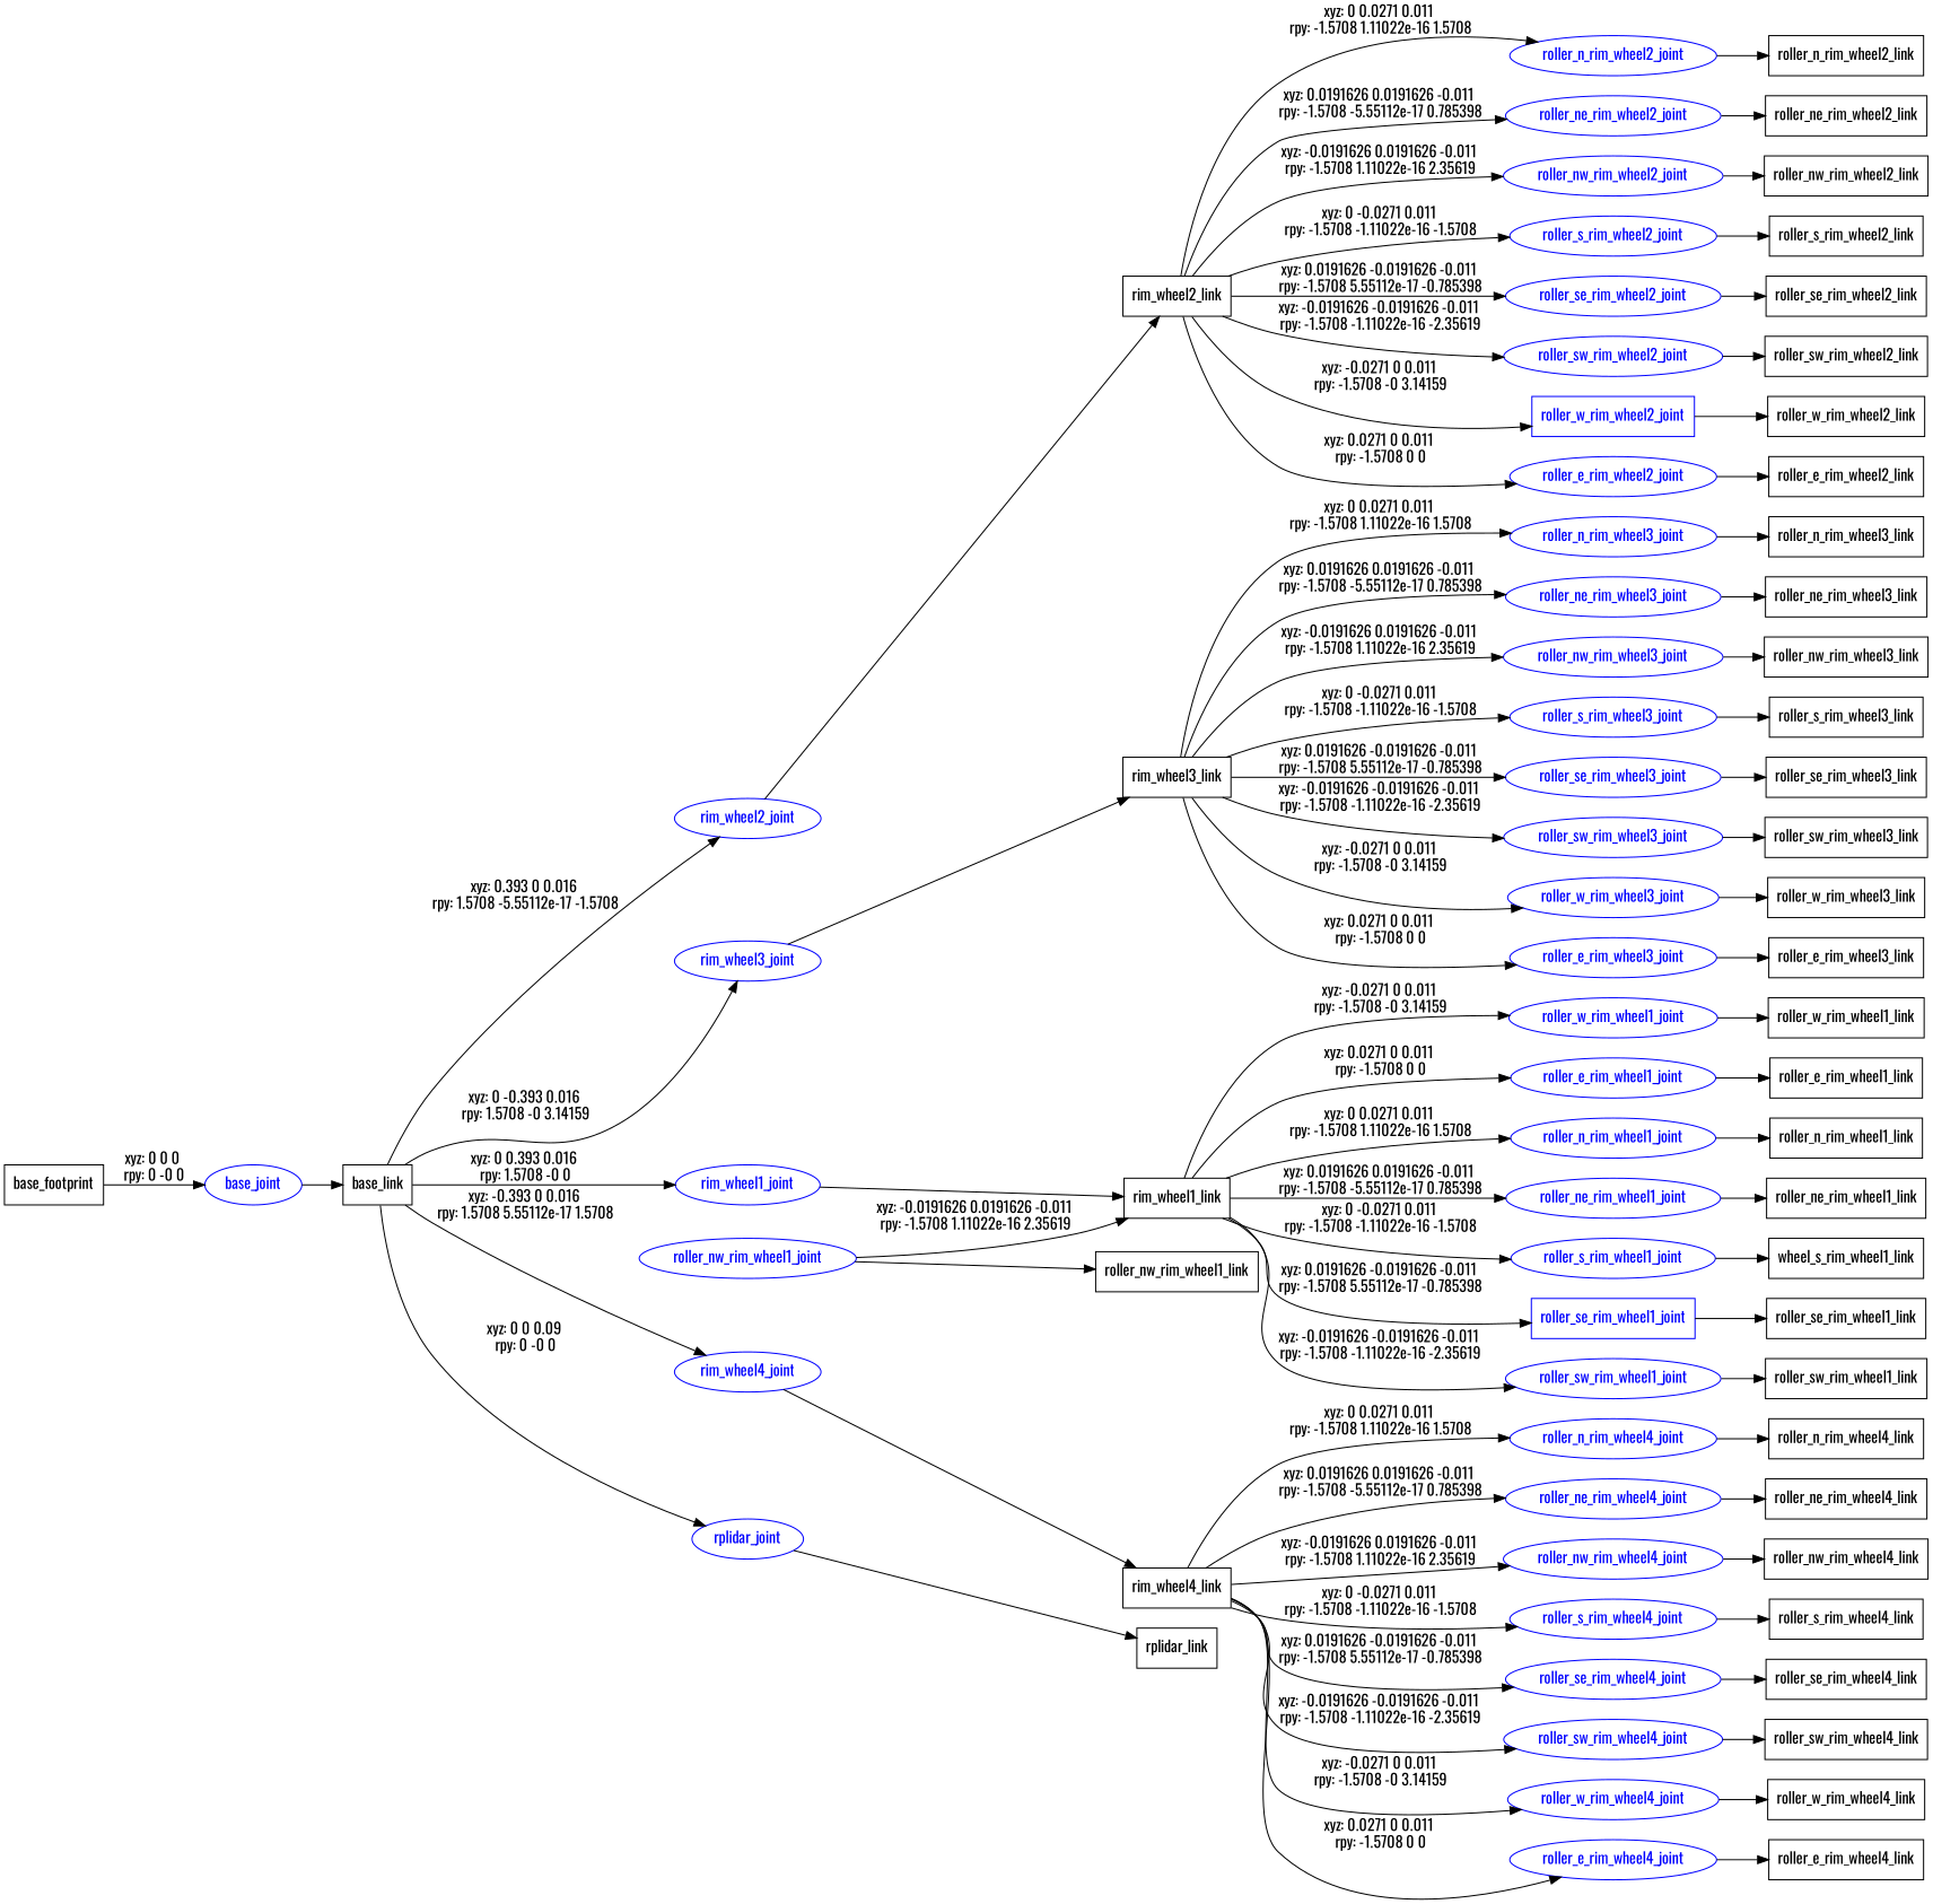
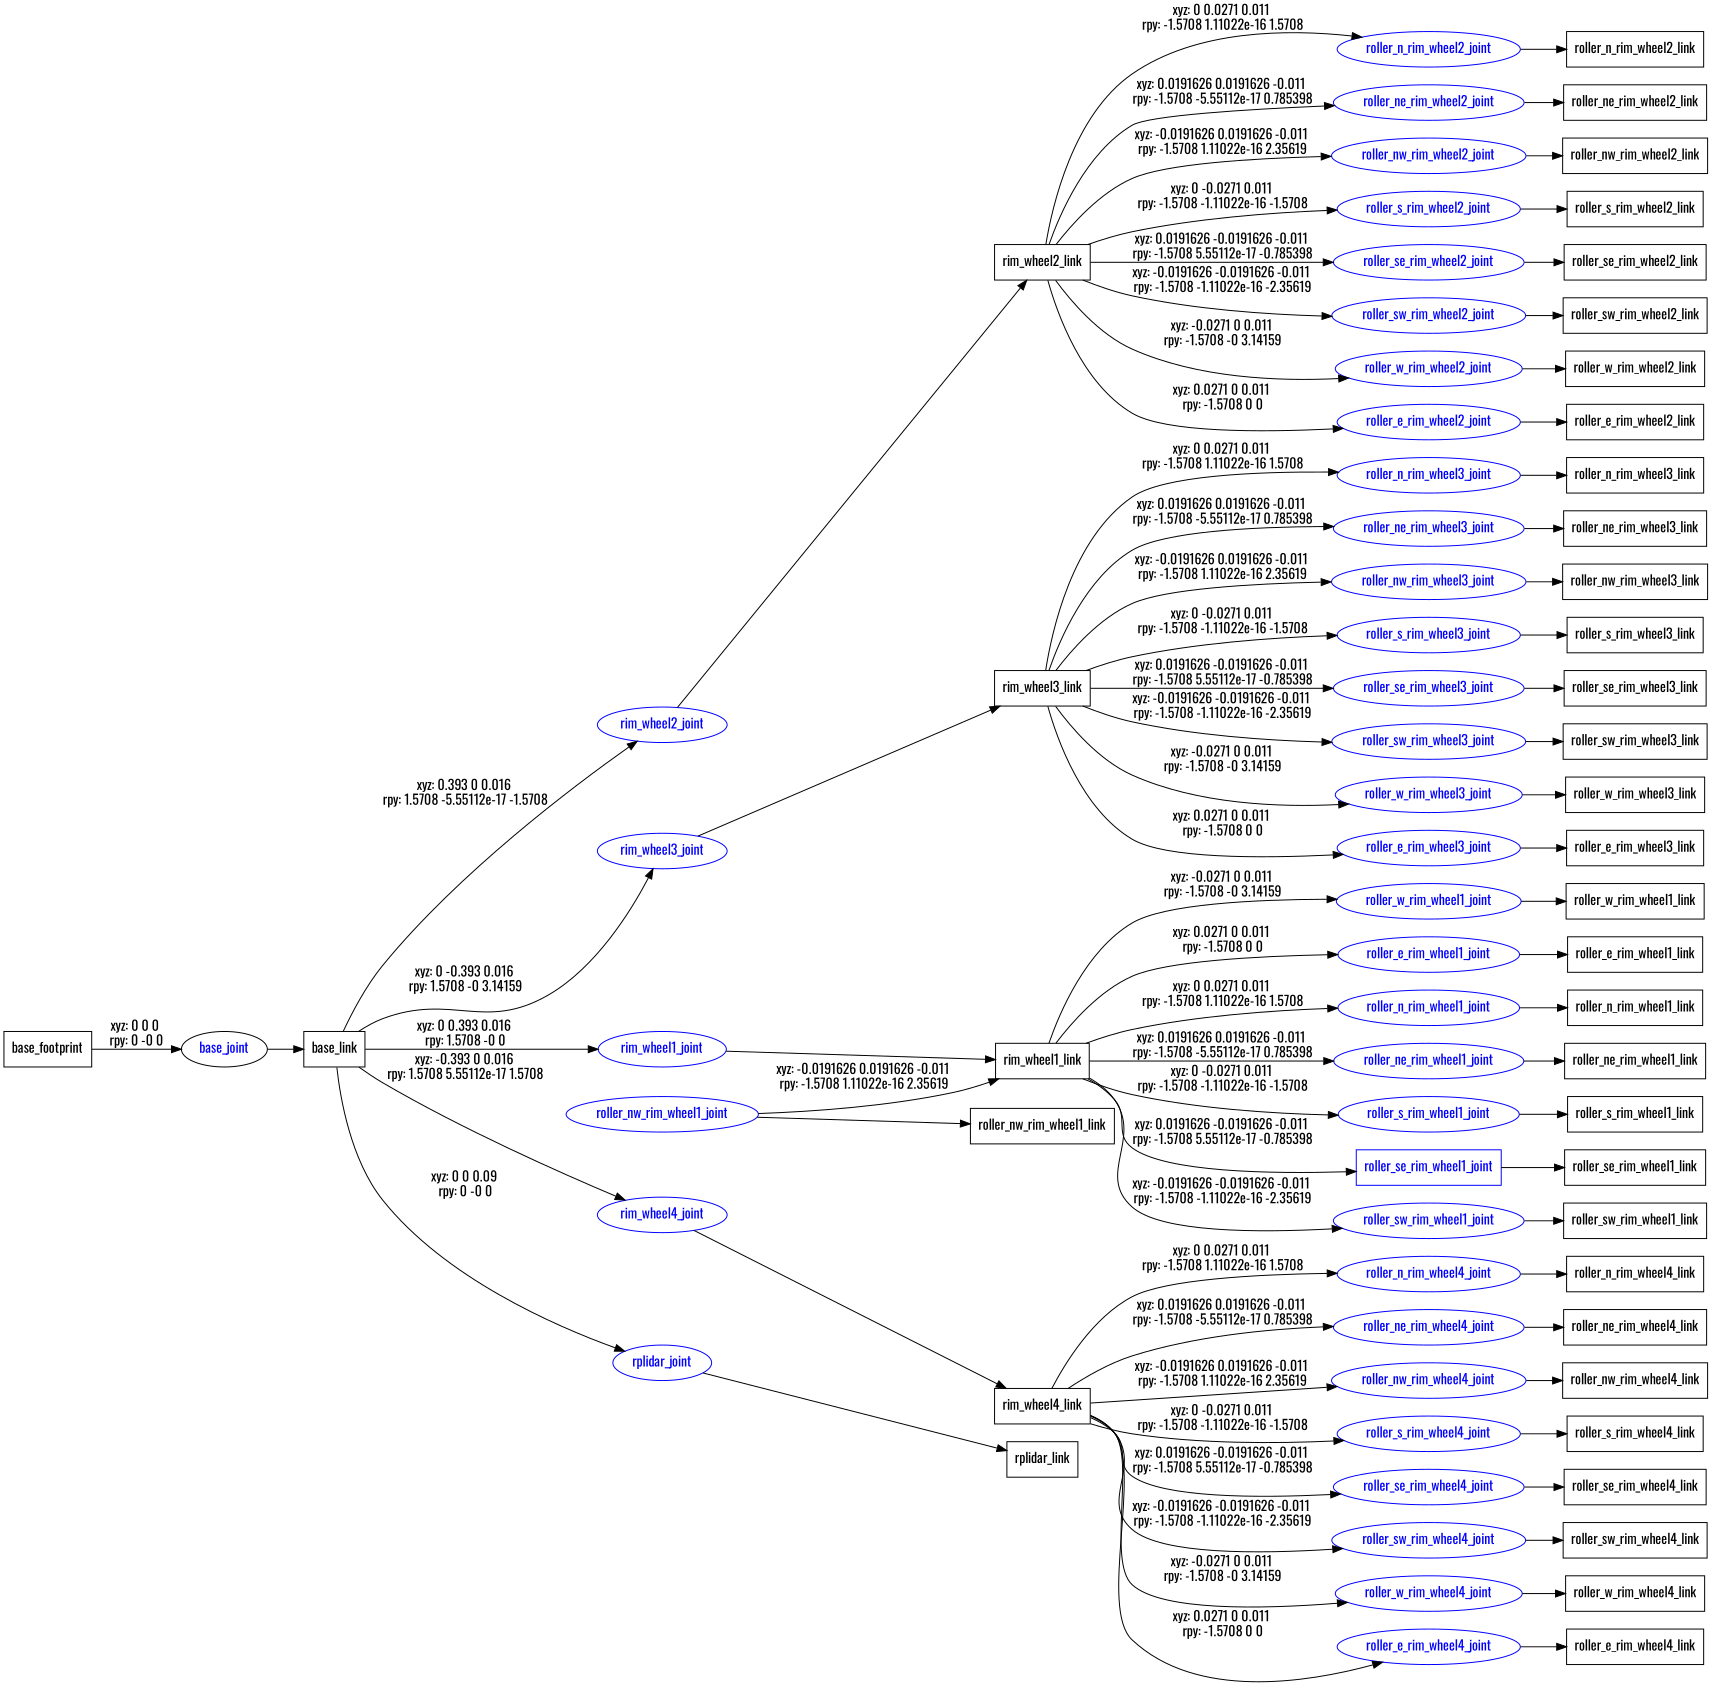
  digraph {
    fontname=Oswald
    rankdir=LR
    node [fontname=Oswald shape=box]
    edge [fontname=Oswald]
    n1 [label=base_footprint]
-   base_joint [color=blue fontcolor=blue shape=ellipse]
+   base_joint [color=black fontcolor=blue shape=ellipse]
    n3 [label=base_link]
    rim_wheel1_joint [color=blue fontcolor=blue shape=ellipse]
    rim_wheel2_joint [color=blue fontcolor=blue shape=ellipse]
    rim_wheel3_joint [color=blue fontcolor=blue shape=ellipse]
    rim_wheel4_joint [color=blue fontcolor=blue shape=ellipse]
    rplidar_joint [color=blue fontcolor=blue shape=ellipse]
    n9 [label=rim_wheel1_link]
    n10 [label=rim_wheel2_link]
    n11 [label=rim_wheel3_link]
    n12 [label=rim_wheel4_link]
    n13 [label=rplidar_link]
    roller_e_rim_wheel1_joint [color=blue fontcolor=blue shape=ellipse]
    roller_n_rim_wheel1_joint [color=blue fontcolor=blue shape=ellipse]
    roller_ne_rim_wheel1_joint [color=blue fontcolor=blue shape=ellipse]
    roller_s_rim_wheel1_joint [color=blue fontcolor=blue shape=ellipse]
    roller_se_rim_wheel1_joint [color=blue fontcolor=blue]
    roller_sw_rim_wheel1_joint [color=blue fontcolor=blue shape=ellipse]
    roller_w_rim_wheel1_joint [color=blue fontcolor=blue shape=ellipse]
    n21 [label=roller_e_rim_wheel1_link]
    n22 [label=roller_n_rim_wheel1_link]
    n23 [label=roller_ne_rim_wheel1_link]
    roller_nw_rim_wheel1_joint [color=blue fontcolor=blue shape=ellipse]
    n25 [label=roller_nw_rim_wheel1_link]
-   n26 [label=wheel_s_rim_wheel1_link]
+   n26 [label=roller_s_rim_wheel1_link]
    n27 [label=roller_se_rim_wheel1_link]
    n28 [label=roller_sw_rim_wheel1_link]
    n29 [label=roller_w_rim_wheel1_link]
    roller_e_rim_wheel2_joint [color=blue fontcolor=blue shape=ellipse]
    roller_n_rim_wheel2_joint [color=blue fontcolor=blue shape=ellipse]
    roller_ne_rim_wheel2_joint [color=blue fontcolor=blue shape=ellipse]
    roller_nw_rim_wheel2_joint [color=blue fontcolor=blue shape=ellipse]
    roller_s_rim_wheel2_joint [color=blue fontcolor=blue shape=ellipse]
    roller_se_rim_wheel2_joint [color=blue fontcolor=blue shape=ellipse]
    roller_sw_rim_wheel2_joint [color=blue fontcolor=blue shape=ellipse]
-   roller_w_rim_wheel2_joint [color=blue fontcolor=blue]
+   roller_w_rim_wheel2_joint [color=blue fontcolor=blue shape=ellipse]
    n38 [label=roller_e_rim_wheel2_link]
    n39 [label=roller_n_rim_wheel2_link]
    n40 [label=roller_ne_rim_wheel2_link]
    n41 [label=roller_nw_rim_wheel2_link]
    n42 [label=roller_s_rim_wheel2_link]
    n43 [label=roller_se_rim_wheel2_link]
    n44 [label=roller_sw_rim_wheel2_link]
    n45 [label=roller_w_rim_wheel2_link]
    roller_e_rim_wheel3_joint [color=blue fontcolor=blue shape=ellipse]
    roller_n_rim_wheel3_joint [color=blue fontcolor=blue shape=ellipse]
    roller_ne_rim_wheel3_joint [color=blue fontcolor=blue shape=ellipse]
    roller_nw_rim_wheel3_joint [color=blue fontcolor=blue shape=ellipse]
    roller_s_rim_wheel3_joint [color=blue fontcolor=blue shape=ellipse]
    roller_se_rim_wheel3_joint [color=blue fontcolor=blue shape=ellipse]
    roller_sw_rim_wheel3_joint [color=blue fontcolor=blue shape=ellipse]
    roller_w_rim_wheel3_joint [color=blue fontcolor=blue shape=ellipse]
    n54 [label=roller_e_rim_wheel3_link]
    n55 [label=roller_n_rim_wheel3_link]
    n56 [label=roller_ne_rim_wheel3_link]
    n57 [label=roller_nw_rim_wheel3_link]
    n58 [label=roller_s_rim_wheel3_link]
    n59 [label=roller_se_rim_wheel3_link]
    n60 [label=roller_sw_rim_wheel3_link]
    n61 [label=roller_w_rim_wheel3_link]
    roller_e_rim_wheel4_joint [color=blue fontcolor=blue shape=ellipse]
    roller_n_rim_wheel4_joint [color=blue fontcolor=blue shape=ellipse]
    roller_ne_rim_wheel4_joint [color=blue fontcolor=blue shape=ellipse]
    roller_nw_rim_wheel4_joint [color=blue fontcolor=blue shape=ellipse]
    roller_s_rim_wheel4_joint [color=blue fontcolor=blue shape=ellipse]
    roller_se_rim_wheel4_joint [color=blue fontcolor=blue shape=ellipse]
    roller_sw_rim_wheel4_joint [color=blue fontcolor=blue shape=ellipse]
    roller_w_rim_wheel4_joint [color=blue fontcolor=blue shape=ellipse]
    n70 [label=roller_e_rim_wheel4_link]
    n71 [label=roller_n_rim_wheel4_link]
    n72 [label=roller_ne_rim_wheel4_link]
    n73 [label=roller_nw_rim_wheel4_link]
    n74 [label=roller_s_rim_wheel4_link]
    n75 [label=roller_se_rim_wheel4_link]
    n76 [label=roller_sw_rim_wheel4_link]
    n77 [label=roller_w_rim_wheel4_link]
    n1 -> base_joint [label="xyz: 0 0 0 \nrpy: 0 -0 0"]
    base_joint -> n3
    n3 -> rim_wheel1_joint [label="xyz: 0 0.393 0.016 \nrpy: 1.5708 -0 0"]
    n3 -> rim_wheel2_joint [label="xyz: 0.393 0 0.016 \nrpy: 1.5708 -5.55112e-17 -1.5708"]
    n3 -> rim_wheel3_joint [label="xyz: 0 -0.393 0.016 \nrpy: 1.5708 -0 3.14159"]
    n3 -> rim_wheel4_joint [label="xyz: -0.393 0 0.016 \nrpy: 1.5708 5.55112e-17 1.5708"]
    n3 -> rplidar_joint [label="xyz: 0 0 0.09 \nrpy: 0 -0 0"]
    rim_wheel1_joint -> n9
    rim_wheel2_joint -> n10
    rim_wheel3_joint -> n11
    rim_wheel4_joint -> n12
    rplidar_joint -> n13
    n9 -> roller_e_rim_wheel1_joint [label="xyz: 0.0271 0 0.011 \nrpy: -1.5708 0 0"]
    n9 -> roller_n_rim_wheel1_joint [label="xyz: 0 0.0271 0.011 \nrpy: -1.5708 1.11022e-16 1.5708"]
    n9 -> roller_ne_rim_wheel1_joint [label="xyz: 0.0191626 0.0191626 -0.011 \nrpy: -1.5708 -5.55112e-17 0.785398"]
    n9 -> roller_s_rim_wheel1_joint [label="xyz: 0 -0.0271 0.011 \nrpy: -1.5708 -1.11022e-16 -1.5708"]
    n9 -> roller_se_rim_wheel1_joint [label="xyz: 0.0191626 -0.0191626 -0.011 \nrpy: -1.5708 5.55112e-17 -0.785398"]
    n9 -> roller_sw_rim_wheel1_joint [label="xyz: -0.0191626 -0.0191626 -0.011 \nrpy: -1.5708 -1.11022e-16 -2.35619"]
    n9 -> roller_w_rim_wheel1_joint [label="xyz: -0.0271 0 0.011 \nrpy: -1.5708 -0 3.14159"]
    n10 -> roller_e_rim_wheel2_joint [label="xyz: 0.0271 0 0.011 \nrpy: -1.5708 0 0"]
    n10 -> roller_n_rim_wheel2_joint [label="xyz: 0 0.0271 0.011 \nrpy: -1.5708 1.11022e-16 1.5708"]
    n10 -> roller_ne_rim_wheel2_joint [label="xyz: 0.0191626 0.0191626 -0.011 \nrpy: -1.5708 -5.55112e-17 0.785398"]
    n10 -> roller_nw_rim_wheel2_joint [label="xyz: -0.0191626 0.0191626 -0.011 \nrpy: -1.5708 1.11022e-16 2.35619"]
    n10 -> roller_s_rim_wheel2_joint [label="xyz: 0 -0.0271 0.011 \nrpy: -1.5708 -1.11022e-16 -1.5708"]
    n10 -> roller_se_rim_wheel2_joint [label="xyz: 0.0191626 -0.0191626 -0.011 \nrpy: -1.5708 5.55112e-17 -0.785398"]
    n10 -> roller_sw_rim_wheel2_joint [label="xyz: -0.0191626 -0.0191626 -0.011 \nrpy: -1.5708 -1.11022e-16 -2.35619"]
    n10 -> roller_w_rim_wheel2_joint [label="xyz: -0.0271 0 0.011 \nrpy: -1.5708 -0 3.14159"]
    n11 -> roller_e_rim_wheel3_joint [label="xyz: 0.0271 0 0.011 \nrpy: -1.5708 0 0"]
    n11 -> roller_n_rim_wheel3_joint [label="xyz: 0 0.0271 0.011 \nrpy: -1.5708 1.11022e-16 1.5708"]
    n11 -> roller_ne_rim_wheel3_joint [label="xyz: 0.0191626 0.0191626 -0.011 \nrpy: -1.5708 -5.55112e-17 0.785398"]
    n11 -> roller_nw_rim_wheel3_joint [label="xyz: -0.0191626 0.0191626 -0.011 \nrpy: -1.5708 1.11022e-16 2.35619"]
    n11 -> roller_s_rim_wheel3_joint [label="xyz: 0 -0.0271 0.011 \nrpy: -1.5708 -1.11022e-16 -1.5708"]
    n11 -> roller_se_rim_wheel3_joint [label="xyz: 0.0191626 -0.0191626 -0.011 \nrpy: -1.5708 5.55112e-17 -0.785398"]
    n11 -> roller_sw_rim_wheel3_joint [label="xyz: -0.0191626 -0.0191626 -0.011 \nrpy: -1.5708 -1.11022e-16 -2.35619"]
    n11 -> roller_w_rim_wheel3_joint [label="xyz: -0.0271 0 0.011 \nrpy: -1.5708 -0 3.14159"]
    n12 -> roller_e_rim_wheel4_joint [label="xyz: 0.0271 0 0.011 \nrpy: -1.5708 0 0"]
    n12 -> roller_n_rim_wheel4_joint [label="xyz: 0 0.0271 0.011 \nrpy: -1.5708 1.11022e-16 1.5708"]
    n12 -> roller_ne_rim_wheel4_joint [label="xyz: 0.0191626 0.0191626 -0.011 \nrpy: -1.5708 -5.55112e-17 0.785398"]
    n12 -> roller_nw_rim_wheel4_joint [label="xyz: -0.0191626 0.0191626 -0.011 \nrpy: -1.5708 1.11022e-16 2.35619"]
    n12 -> roller_s_rim_wheel4_joint [label="xyz: 0 -0.0271 0.011 \nrpy: -1.5708 -1.11022e-16 -1.5708"]
    n12 -> roller_se_rim_wheel4_joint [label="xyz: 0.0191626 -0.0191626 -0.011 \nrpy: -1.5708 5.55112e-17 -0.785398"]
    n12 -> roller_sw_rim_wheel4_joint [label="xyz: -0.0191626 -0.0191626 -0.011 \nrpy: -1.5708 -1.11022e-16 -2.35619"]
    n12 -> roller_w_rim_wheel4_joint [label="xyz: -0.0271 0 0.011 \nrpy: -1.5708 -0 3.14159"]
    roller_e_rim_wheel1_joint -> n21
    roller_n_rim_wheel1_joint -> n22
    roller_ne_rim_wheel1_joint -> n23
    roller_s_rim_wheel1_joint -> n26
    roller_se_rim_wheel1_joint -> n27
    roller_sw_rim_wheel1_joint -> n28
    roller_w_rim_wheel1_joint -> n29
    roller_nw_rim_wheel1_joint -> n9 [label="xyz: -0.0191626 0.0191626 -0.011 \nrpy: -1.5708 1.11022e-16 2.35619"]
    roller_nw_rim_wheel1_joint -> n25
    roller_e_rim_wheel2_joint -> n38
    roller_n_rim_wheel2_joint -> n39
    roller_ne_rim_wheel2_joint -> n40
    roller_nw_rim_wheel2_joint -> n41
    roller_s_rim_wheel2_joint -> n42
    roller_se_rim_wheel2_joint -> n43
    roller_sw_rim_wheel2_joint -> n44
    roller_w_rim_wheel2_joint -> n45
    roller_e_rim_wheel3_joint -> n54
    roller_n_rim_wheel3_joint -> n55
    roller_ne_rim_wheel3_joint -> n56
    roller_nw_rim_wheel3_joint -> n57
    roller_s_rim_wheel3_joint -> n58
    roller_se_rim_wheel3_joint -> n59
    roller_sw_rim_wheel3_joint -> n60
    roller_w_rim_wheel3_joint -> n61
    roller_e_rim_wheel4_joint -> n70
    roller_n_rim_wheel4_joint -> n71
    roller_ne_rim_wheel4_joint -> n72
    roller_nw_rim_wheel4_joint -> n73
    roller_s_rim_wheel4_joint -> n74
    roller_se_rim_wheel4_joint -> n75
    roller_sw_rim_wheel4_joint -> n76
    roller_w_rim_wheel4_joint -> n77
  }
